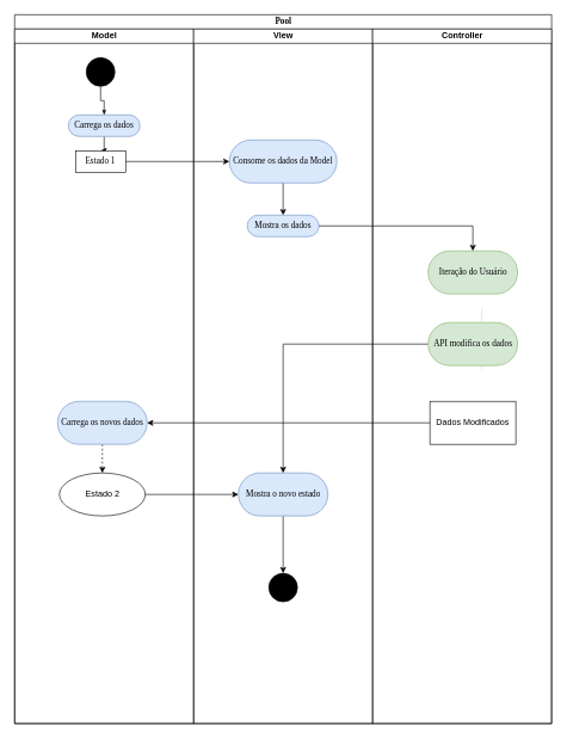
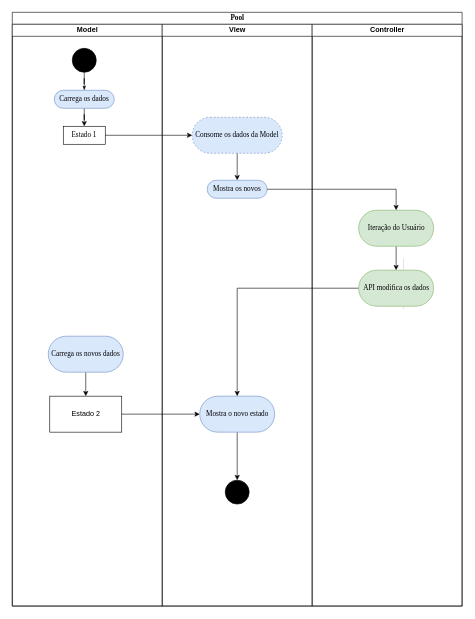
  <mxCell id="0" />
  <mxCell id="1" parent="0" />
  <mxCell id="2" value="Pool" style="swimlane;html=1;childLayout=stackLayout;startSize=20;rounded=0;shadow=0;comic=0;labelBackgroundColor=none;strokeWidth=1;fontFamily=Verdana;fontSize=12;align=center;" parent="1" vertex="1"><mxGeometry x="20" y="20" width="750" height="990" as="geometry" /></mxCell>
  <mxCell id="3" value="Model" style="swimlane;html=1;startSize=20;" parent="2" vertex="1"><mxGeometry y="20" width="250" height="970" as="geometry" /></mxCell>
  <mxCell id="4" value="" style="ellipse;whiteSpace=wrap;html=1;rounded=0;shadow=0;comic=0;labelBackgroundColor=none;strokeWidth=1;fillColor=#000000;fontFamily=Verdana;fontSize=12;align=center;" parent="3" vertex="1"><mxGeometry x="100" y="40" width="40" height="40" as="geometry" /></mxCell>
  <mxCell id="5" value="" style="edgeStyle=orthogonalEdgeStyle;rounded=0;orthogonalLoop=1;jettySize=auto;html=1;" edge="1" parent="3" source="6" target="8"><mxGeometry relative="1" as="geometry" /></mxCell>
- <mxCell id="6" value="Carrega os dados" style="rounded=1;whiteSpace=wrap;html=1;shadow=0;comic=0;labelBackgroundColor=none;strokeWidth=1;fontFamily=Verdana;fontSize=12;align=center;arcSize=50;fillColor=#dae8fc;strokeColor=#6c8ebf;" parent="3" vertex="1"><mxGeometry x="75" y="120" width="100" height="30" as="geometry" /></mxCell>
+ <mxCell id="6" value="Carrega os dados" style="rounded=1;whiteSpace=wrap;html=1;shadow=0;comic=0;labelBackgroundColor=none;strokeWidth=1;fontFamily=Verdana;fontSize=12;align=center;arcSize=50;fillColor=#dae8fc;strokeColor=#6c8ebf;" parent="3" vertex="1"><mxGeometry x="70" y="110" width="100" height="30" as="geometry" /></mxCell>
  <mxCell id="7" style="edgeStyle=orthogonalEdgeStyle;rounded=0;html=1;labelBackgroundColor=none;startArrow=none;startFill=0;startSize=5;endArrow=classicThin;endFill=1;endSize=5;jettySize=auto;orthogonalLoop=1;strokeWidth=1;fontFamily=Verdana;fontSize=12" parent="3" source="4" target="6" edge="1"><mxGeometry relative="1" as="geometry" /></mxCell>
  <mxCell id="8" value="Estado 1" style="rounded=0;whiteSpace=wrap;html=1;shadow=0;comic=0;labelBackgroundColor=none;strokeWidth=1;fontFamily=Verdana;fontSize=12;align=center;arcSize=50;" parent="3" vertex="1"><mxGeometry x="85" y="170" width="70" height="30" as="geometry" /></mxCell>
- <mxCell id="9" style="edgeStyle=orthogonalEdgeStyle;rounded=0;orthogonalLoop=1;jettySize=auto;html=1;labelBackgroundColor=default;strokeColor=default;strokeWidth=1;endSize=6;dashed=1;" edge="1" parent="3" source="10" target="11"><mxGeometry relative="1" as="geometry" /></mxCell>
+ <mxCell id="9" style="edgeStyle=orthogonalEdgeStyle;rounded=0;orthogonalLoop=1;jettySize=auto;html=1;labelBackgroundColor=default;strokeColor=default;strokeWidth=1;endSize=6;" edge="1" parent="3" source="10" target="11"><mxGeometry relative="1" as="geometry" /></mxCell>
  <mxCell id="10" value="Carrega os novos dados" style="rounded=1;whiteSpace=wrap;html=1;shadow=0;comic=0;labelBackgroundColor=none;strokeWidth=1;fontFamily=Verdana;fontSize=12;align=center;arcSize=50;fillColor=#dae8fc;strokeColor=#6c8ebf;" vertex="1" parent="3"><mxGeometry x="60" y="520" width="125" height="60" as="geometry" /></mxCell>
- <mxCell id="11" value="Estado 2" style="ellipse;whiteSpace=wrap;html=1;fillColor=#FFFFFF;" vertex="1" parent="3"><mxGeometry x="62.5" y="620" width="120" height="60" as="geometry" /></mxCell>
+ <mxCell id="11" value="Estado 2" style="rounded=0;whiteSpace=wrap;html=1;fillColor=#FFFFFF;" vertex="1" parent="3"><mxGeometry x="62.5" y="620" width="120" height="60" as="geometry" /></mxCell>
  <mxCell id="12" value="View" style="swimlane;html=1;startSize=20;" parent="2" vertex="1"><mxGeometry x="250" y="20" width="250" height="970" as="geometry" /></mxCell>
  <mxCell id="13" style="edgeStyle=orthogonalEdgeStyle;rounded=0;orthogonalLoop=1;jettySize=auto;html=1;" edge="1" parent="12" source="14" target="15"><mxGeometry relative="1" as="geometry" /></mxCell>
- <mxCell id="14" value="Consome os dados da Model" style="rounded=1;whiteSpace=wrap;html=1;shadow=0;comic=0;labelBackgroundColor=none;strokeWidth=1;fontFamily=Verdana;fontSize=12;align=center;arcSize=50;fillColor=#dae8fc;strokeColor=#6c8ebf;" parent="12" vertex="1"><mxGeometry x="50" y="155" width="150" height="60" as="geometry" /></mxCell>
- <mxCell id="15" value="Mostra os dados" style="rounded=1;whiteSpace=wrap;html=1;shadow=0;comic=0;labelBackgroundColor=none;strokeWidth=1;fontFamily=Verdana;fontSize=12;align=center;arcSize=50;fillColor=#dae8fc;strokeColor=#6c8ebf;" vertex="1" parent="12"><mxGeometry x="75" y="260" width="100" height="30" as="geometry" /></mxCell>
+ <mxCell id="14" value="Consome os dados da Model" style="rounded=1;whiteSpace=wrap;html=1;shadow=0;comic=0;labelBackgroundColor=none;strokeWidth=1;fontFamily=Verdana;fontSize=12;align=center;arcSize=50;fillColor=#dae8fc;strokeColor=#6c8ebf;dashed=1;" parent="12" vertex="1"><mxGeometry x="50" y="155" width="150" height="60" as="geometry" /></mxCell>
+ <mxCell id="15" value="Mostra os novos" style="rounded=1;whiteSpace=wrap;html=1;shadow=0;comic=0;labelBackgroundColor=none;strokeWidth=1;fontFamily=Verdana;fontSize=12;align=center;arcSize=50;fillColor=#dae8fc;strokeColor=#6c8ebf;" vertex="1" parent="12"><mxGeometry x="75" y="260" width="100" height="30" as="geometry" /></mxCell>
  <mxCell id="16" style="edgeStyle=orthogonalEdgeStyle;rounded=0;orthogonalLoop=1;jettySize=auto;html=1;labelBackgroundColor=default;strokeColor=default;strokeWidth=1;endSize=6;" edge="1" parent="12" source="17" target="18"><mxGeometry relative="1" as="geometry" /></mxCell>
  <mxCell id="17" value="Mostra o novo estado" style="rounded=1;whiteSpace=wrap;html=1;shadow=0;comic=0;labelBackgroundColor=none;strokeWidth=1;fontFamily=Verdana;fontSize=12;align=center;arcSize=50;fillColor=#dae8fc;strokeColor=#6c8ebf;" vertex="1" parent="12"><mxGeometry x="62.5" y="620" width="125" height="60" as="geometry" /></mxCell>
  <mxCell id="18" value="" style="ellipse;whiteSpace=wrap;html=1;rounded=0;shadow=0;comic=0;labelBackgroundColor=none;strokeWidth=1;fillColor=#000000;fontFamily=Verdana;fontSize=12;align=center;" vertex="1" parent="12"><mxGeometry x="105" y="760" width="40" height="40" as="geometry" /></mxCell>
  <mxCell id="19" value="Controller" style="swimlane;html=1;startSize=20;" parent="2" vertex="1"><mxGeometry x="500" y="20" width="250" height="970" as="geometry" /></mxCell>
  <mxCell id="20" value="" style="edgeStyle=orthogonalEdgeStyle;rounded=0;orthogonalLoop=1;jettySize=auto;html=1;labelBackgroundColor=default;strokeColor=default;strokeWidth=0;endSize=0;" edge="1" parent="19"><mxGeometry relative="1" as="geometry"><mxPoint x="152.5" y="390" as="sourcePoint" /><mxPoint x="152.5" y="475" as="targetPoint" /></mxGeometry></mxCell>
  <mxCell id="21" style="edgeStyle=orthogonalEdgeStyle;rounded=0;orthogonalLoop=1;jettySize=auto;html=1;labelBackgroundColor=default;strokeColor=default;strokeWidth=0;endSize=0;" edge="1" parent="19"><mxGeometry relative="1" as="geometry"><mxPoint x="152.5" y="390" as="sourcePoint" /><mxPoint x="152.5" y="475" as="targetPoint" /></mxGeometry></mxCell>
+ <mxCell id="22" value="" style="edgeStyle=orthogonalEdgeStyle;rounded=0;orthogonalLoop=1;jettySize=auto;html=1;labelBackgroundColor=default;strokeColor=default;strokeWidth=1;endSize=6;" edge="1" parent="19" source="23" target="25"><mxGeometry relative="1" as="geometry" /></mxCell>
  <mxCell id="23" value="Iteração do Usuário" style="rounded=1;whiteSpace=wrap;html=1;shadow=0;comic=0;labelBackgroundColor=none;strokeWidth=1;fontFamily=Verdana;fontSize=12;align=center;arcSize=50;fillColor=#d5e8d4;strokeColor=#82b366;" vertex="1" parent="19"><mxGeometry x="77.5" y="310" width="125" height="60" as="geometry" /></mxCell>
  <mxCell id="24" style="edgeStyle=orthogonalEdgeStyle;rounded=0;orthogonalLoop=1;jettySize=auto;html=1;labelBackgroundColor=default;strokeColor=default;strokeWidth=1;endSize=6;" edge="1" parent="19" source="25" target="17"><mxGeometry relative="1" as="geometry" /></mxCell>
  <mxCell id="25" value="API modifica os dados" style="rounded=1;whiteSpace=wrap;html=1;shadow=0;comic=0;labelBackgroundColor=none;strokeWidth=1;fontFamily=Verdana;fontSize=12;align=center;arcSize=50;fillColor=#d5e8d4;strokeColor=#82b366;" vertex="1" parent="19"><mxGeometry x="77.5" y="410" width="125" height="60" as="geometry" /></mxCell>
- <mxCell id="26" value="Dados Modificados" style="rounded=0;whiteSpace=wrap;html=1;fillColor=#FFFFFF;" vertex="1" parent="19"><mxGeometry x="80" y="520" width="120" height="60" as="geometry" /></mxCell>
  <mxCell id="27" style="edgeStyle=orthogonalEdgeStyle;rounded=0;orthogonalLoop=1;jettySize=auto;html=1;entryX=0;entryY=0.5;entryDx=0;entryDy=0;" edge="1" parent="2" source="8" target="14"><mxGeometry relative="1" as="geometry" /></mxCell>
  <mxCell id="28" style="edgeStyle=orthogonalEdgeStyle;rounded=0;orthogonalLoop=1;jettySize=auto;html=1;" edge="1" parent="2" source="15" target="23"><mxGeometry relative="1" as="geometry" /></mxCell>
- <mxCell id="29" style="edgeStyle=orthogonalEdgeStyle;rounded=0;orthogonalLoop=1;jettySize=auto;html=1;entryX=1;entryY=0.5;entryDx=0;entryDy=0;labelBackgroundColor=default;strokeColor=default;strokeWidth=1;endSize=6;" edge="1" parent="2" source="26" target="10"><mxGeometry relative="1" as="geometry" /></mxCell>
  <mxCell id="30" style="edgeStyle=orthogonalEdgeStyle;rounded=0;orthogonalLoop=1;jettySize=auto;html=1;entryX=0;entryY=0.5;entryDx=0;entryDy=0;labelBackgroundColor=default;strokeColor=default;strokeWidth=1;endSize=6;" edge="1" parent="2" source="11" target="17"><mxGeometry relative="1" as="geometry" /></mxCell>
